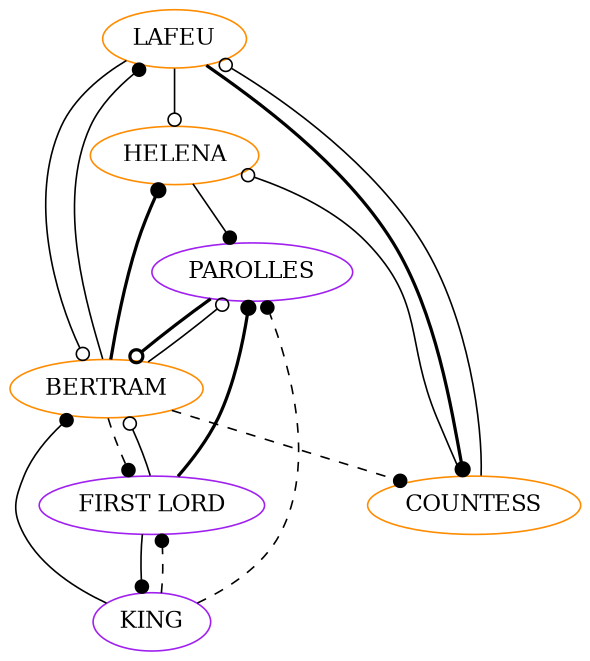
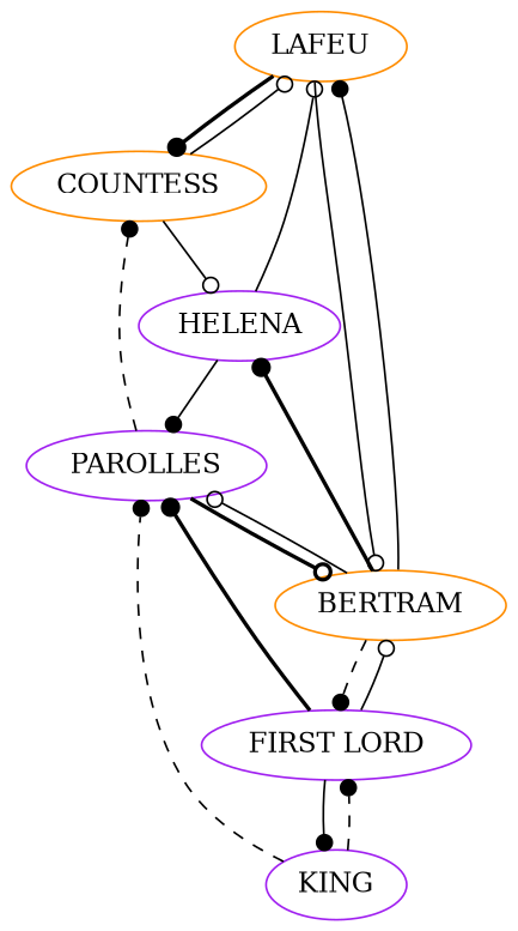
  strict digraph {
    node [color=purple]
    edge [arrowhead=dot style=solid weight=6]
    LAFEU [color=darkorange]
-   HELENA [color=darkorange]
+   HELENA
    COUNTESS [color=darkorange]
    BERTRAM [color=darkorange]
    PAROLLES
    "FIRST LORD"
    KING
-   LAFEU -> HELENA [arrowhead=odot weight=7]
+   HELENA -> LAFEU [arrowhead=odot weight=7]
    LAFEU -> COUNTESS [style=bold weight=5]
    LAFEU -> BERTRAM [arrowhead=odot weight=7]
    HELENA -> PAROLLES [weight=5]
    COUNTESS -> LAFEU [arrowhead=odot weight=2]
    COUNTESS -> HELENA [arrowhead=odot weight=2]
    BERTRAM -> LAFEU
    BERTRAM -> HELENA [style=bold]
-   BERTRAM -> COUNTESS [style=dashed weight=3]
+   PAROLLES -> COUNTESS [style=dashed weight=3]
    BERTRAM -> PAROLLES [arrowhead=odot weight=1]
    BERTRAM -> "FIRST LORD" [style=dashed weight=1]
    PAROLLES -> BERTRAM [arrowhead=odot style=bold]
    "FIRST LORD" -> BERTRAM [arrowhead=odot weight=4]
    "FIRST LORD" -> PAROLLES [style=bold weight=4]
    "FIRST LORD" -> KING [weight=4]
-   KING -> BERTRAM
    KING -> PAROLLES [style=dashed]
    KING -> "FIRST LORD" [style=dashed weight=15]
  }
